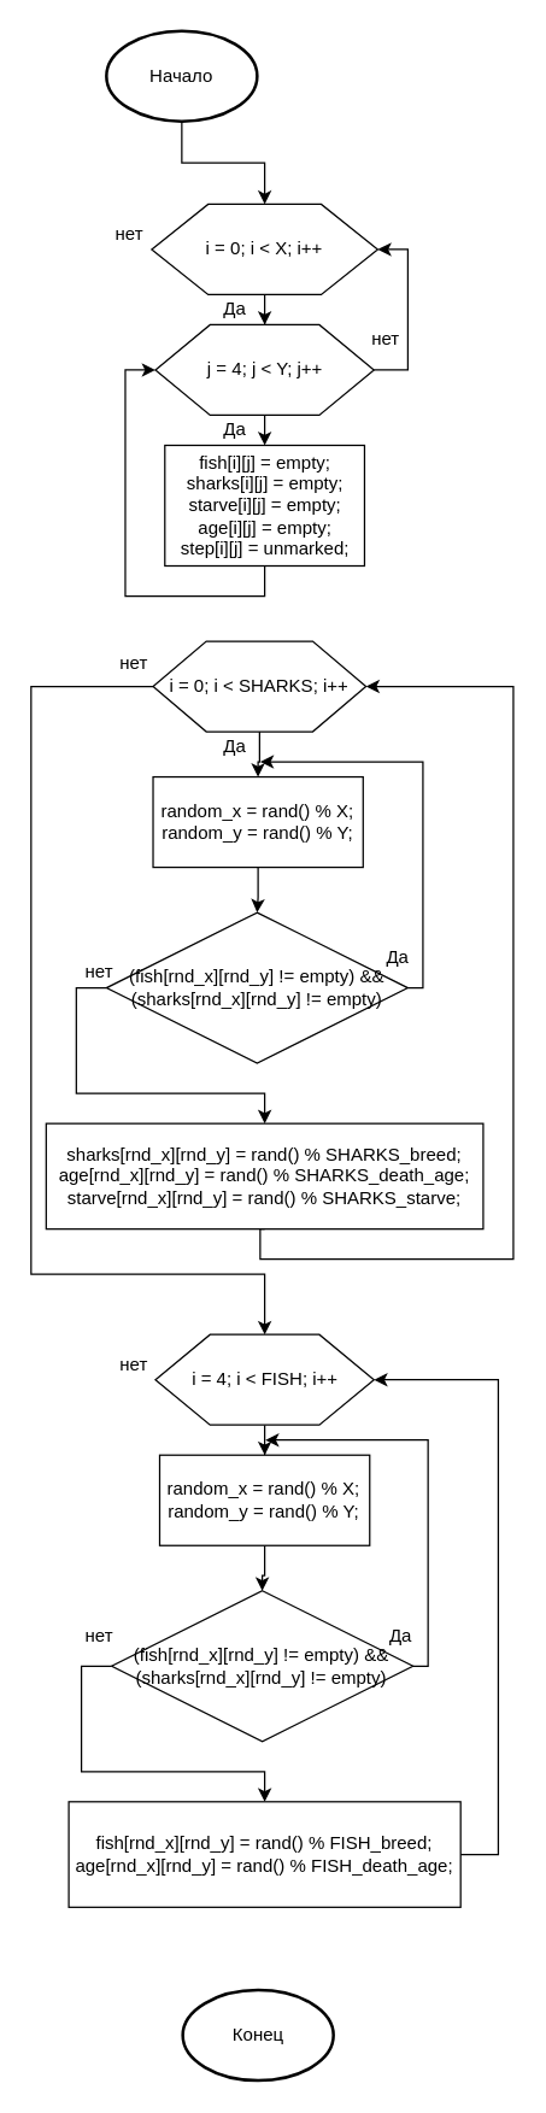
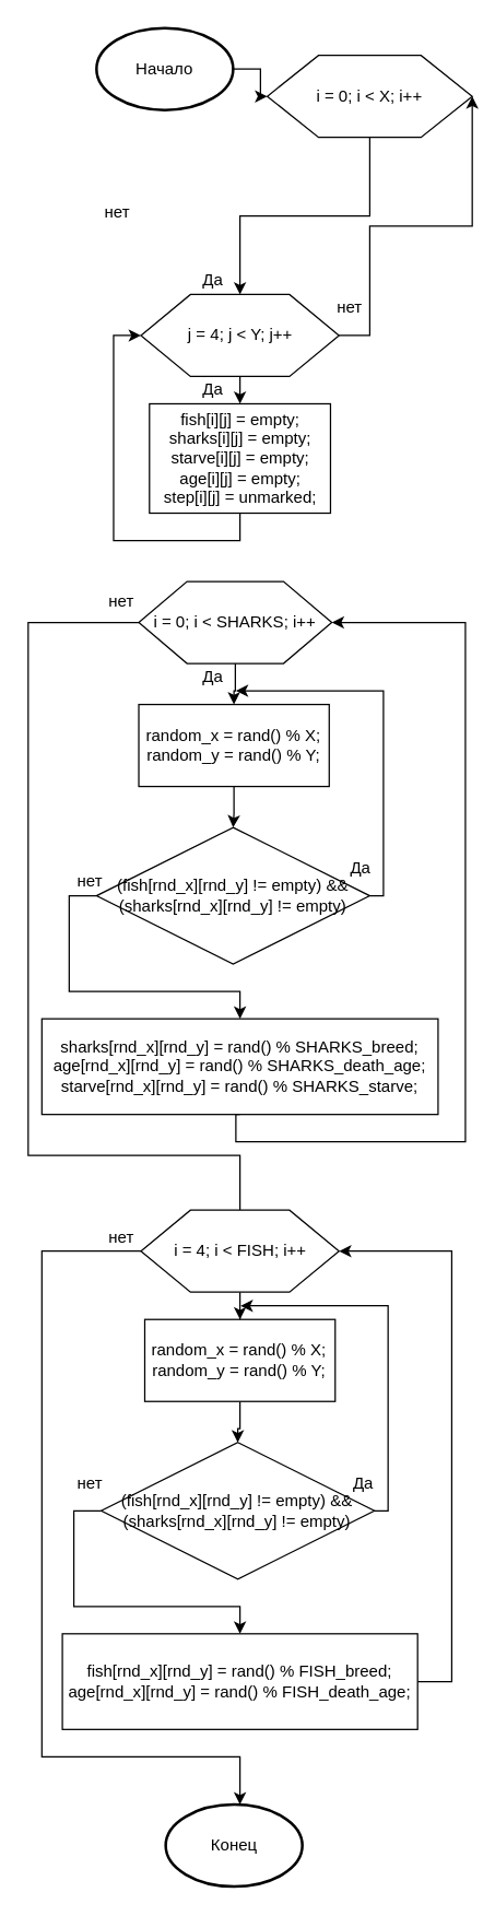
  <mxCell id="0" />
  <mxCell id="1" parent="0" />
  <mxCell id="2" value="" style="edgeStyle=orthogonalEdgeStyle;rounded=0;orthogonalLoop=1;jettySize=auto;html=1;" edge="1" parent="1" source="3" target="5"><mxGeometry relative="1" as="geometry" /></mxCell>
  <mxCell id="3" value="Начало" style="strokeWidth=2;html=1;shape=mxgraph.flowchart.start_1;whiteSpace=wrap;" vertex="1" parent="1"><mxGeometry x="70" y="20" width="100" height="60" as="geometry" /></mxCell>
  <mxCell id="4" value="" style="edgeStyle=orthogonalEdgeStyle;rounded=0;orthogonalLoop=1;jettySize=auto;html=1;" edge="1" parent="1" source="5" target="8"><mxGeometry relative="1" as="geometry" /></mxCell>
- <mxCell id="5" value="i = 0; i &amp;lt; X; i++" style="shape=hexagon;perimeter=hexagonPerimeter2;whiteSpace=wrap;html=1;" vertex="1" parent="1"><mxGeometry x="100" y="135" width="150" height="60" as="geometry" /></mxCell>
+ <mxCell id="5" value="i = 0; i &amp;lt; X; i++" style="shape=hexagon;perimeter=hexagonPerimeter2;whiteSpace=wrap;html=1;" vertex="1" parent="1"><mxGeometry x="195" y="40" width="150" height="60" as="geometry" /></mxCell>
  <mxCell id="6" value="" style="edgeStyle=orthogonalEdgeStyle;rounded=0;orthogonalLoop=1;jettySize=auto;html=1;" edge="1" parent="1" source="8" target="10"><mxGeometry relative="1" as="geometry" /></mxCell>
  <mxCell id="7" style="edgeStyle=orthogonalEdgeStyle;rounded=0;orthogonalLoop=1;jettySize=auto;html=1;exitX=1;exitY=0.5;exitDx=0;exitDy=0;entryX=1;entryY=0.5;entryDx=0;entryDy=0;" edge="1" parent="1" source="8" target="5"><mxGeometry relative="1" as="geometry"><Array as="points"><mxPoint x="270" y="245" /><mxPoint x="270" y="165" /></Array></mxGeometry></mxCell>
  <mxCell id="8" value="j = 4; j &amp;lt; Y; j++" style="shape=hexagon;perimeter=hexagonPerimeter2;whiteSpace=wrap;html=1;" vertex="1" parent="1"><mxGeometry x="102.5" y="215" width="145" height="60" as="geometry" /></mxCell>
  <mxCell id="9" style="edgeStyle=orthogonalEdgeStyle;rounded=0;orthogonalLoop=1;jettySize=auto;html=1;exitX=0.5;exitY=1;exitDx=0;exitDy=0;entryX=0;entryY=0.5;entryDx=0;entryDy=0;" edge="1" parent="1" source="10" target="8"><mxGeometry relative="1" as="geometry" /></mxCell>
  <mxCell id="10" value="&lt;div&gt;fish[i][j] = empty;&lt;/div&gt;&lt;div&gt;sharks[i][j] = empty;&lt;/div&gt;&lt;div&gt;starve[i][j] = empty;&lt;/div&gt;&lt;div&gt;age[i][j] = empty;&lt;/div&gt;&lt;div&gt;step[i][j] = unmarked;&lt;/div&gt;" style="rounded=0;whiteSpace=wrap;html=1;" vertex="1" parent="1"><mxGeometry x="108.75" y="295" width="132.5" height="80" as="geometry" /></mxCell>
  <mxCell id="11" value="" style="edgeStyle=orthogonalEdgeStyle;rounded=0;orthogonalLoop=1;jettySize=auto;html=1;" edge="1" parent="1" source="13" target="15"><mxGeometry relative="1" as="geometry" /></mxCell>
- <mxCell id="12" style="edgeStyle=orthogonalEdgeStyle;rounded=0;orthogonalLoop=1;jettySize=auto;html=1;exitX=0;exitY=0.5;exitDx=0;exitDy=0;entryX=0.5;entryY=0;entryDx=0;entryDy=0;" edge="1" parent="1" source="13" target="18"><mxGeometry relative="1" as="geometry"><mxPoint x="0" y="885" as="targetPoint" /><Array as="points"><mxPoint x="20" y="455" /><mxPoint x="20" y="845" /><mxPoint x="175" y="845" /></Array></mxGeometry></mxCell>
+ <mxCell id="12" style="edgeStyle=orthogonalEdgeStyle;rounded=0;orthogonalLoop=1;jettySize=auto;html=1;exitX=0;exitY=0.5;exitDx=0;exitDy=0;entryX=0.5;entryY=0;entryDx=0;entryDy=0;endArrow=none;" edge="1" parent="1" source="13" target="18"><mxGeometry relative="1" as="geometry"><mxPoint x="0" y="885" as="targetPoint" /><Array as="points"><mxPoint x="20" y="455" /><mxPoint x="20" y="845" /><mxPoint x="175" y="845" /></Array></mxGeometry></mxCell>
  <mxCell id="13" value="i = 0; i &amp;lt; SHARKS; i++" style="shape=hexagon;perimeter=hexagonPerimeter2;whiteSpace=wrap;html=1;" vertex="1" parent="1"><mxGeometry x="100.94" y="425" width="141.25" height="60" as="geometry" /></mxCell>
  <mxCell id="14" value="" style="edgeStyle=orthogonalEdgeStyle;rounded=0;orthogonalLoop=1;jettySize=auto;html=1;" edge="1" parent="1" source="15" target="21"><mxGeometry relative="1" as="geometry" /></mxCell>
  <mxCell id="15" value="&lt;div&gt;random_x = rand() % X;&lt;/div&gt;&lt;div&gt;random_y = rand() % Y;&lt;/div&gt;" style="rounded=0;whiteSpace=wrap;html=1;" vertex="1" parent="1"><mxGeometry x="100.94" y="515" width="139.37" height="60" as="geometry" /></mxCell>
  <mxCell id="16" value="" style="edgeStyle=orthogonalEdgeStyle;rounded=0;orthogonalLoop=1;jettySize=auto;html=1;" edge="1" parent="1" source="18" target="25"><mxGeometry relative="1" as="geometry" /></mxCell>
+ <mxCell id="17" style="edgeStyle=orthogonalEdgeStyle;rounded=0;orthogonalLoop=1;jettySize=auto;html=1;exitX=0;exitY=0.5;exitDx=0;exitDy=0;" edge="1" parent="1" source="18" target="41"><mxGeometry relative="1" as="geometry"><Array as="points"><mxPoint x="30" y="915" /><mxPoint x="30" y="1285" /><mxPoint x="175" y="1285" /></Array></mxGeometry></mxCell>
  <mxCell id="18" value="i = 4; i &amp;lt; FISH; i++" style="shape=hexagon;perimeter=hexagonPerimeter2;whiteSpace=wrap;html=1;" vertex="1" parent="1"><mxGeometry x="102.5" y="885" width="145" height="60" as="geometry" /></mxCell>
  <mxCell id="19" style="edgeStyle=orthogonalEdgeStyle;rounded=0;orthogonalLoop=1;jettySize=auto;html=1;exitX=1;exitY=0.5;exitDx=0;exitDy=0;" edge="1" parent="1"><mxGeometry relative="1" as="geometry"><mxPoint x="172" y="505" as="targetPoint" /><mxPoint x="270" y="655" as="sourcePoint" /><Array as="points"><mxPoint x="280" y="655" /><mxPoint x="280" y="505" /></Array></mxGeometry></mxCell>
  <mxCell id="20" style="edgeStyle=orthogonalEdgeStyle;rounded=0;orthogonalLoop=1;jettySize=auto;html=1;exitX=0;exitY=0.5;exitDx=0;exitDy=0;entryX=0.5;entryY=0;entryDx=0;entryDy=0;" edge="1" parent="1" source="21" target="23"><mxGeometry relative="1" as="geometry" /></mxCell>
  <mxCell id="21" value="(fish[rnd_x][rnd_y] != empty) &amp;amp;&amp;amp; (sharks[rnd_x][rnd_y] != empty)" style="rhombus;whiteSpace=wrap;html=1;" vertex="1" parent="1"><mxGeometry x="70" y="605" width="200" height="100" as="geometry" /></mxCell>
  <mxCell id="22" style="edgeStyle=orthogonalEdgeStyle;rounded=0;orthogonalLoop=1;jettySize=auto;html=1;exitX=0.5;exitY=1;exitDx=0;exitDy=0;entryX=1;entryY=0.5;entryDx=0;entryDy=0;" edge="1" parent="1" source="23" target="13"><mxGeometry relative="1" as="geometry"><Array as="points"><mxPoint x="172" y="815" /><mxPoint x="172" y="835" /><mxPoint x="340" y="835" /><mxPoint x="340" y="455" /></Array></mxGeometry></mxCell>
  <mxCell id="23" value="&lt;div&gt;sharks[rnd_x][rnd_y] = rand() % SHARKS_breed;&lt;/div&gt;&lt;div&gt;age[rnd_x][rnd_y] = rand() % SHARKS_death_age;&lt;/div&gt;&lt;div&gt;starve[rnd_x][rnd_y] = rand() % SHARKS_starve;&lt;/div&gt;" style="rounded=0;whiteSpace=wrap;html=1;" vertex="1" parent="1"><mxGeometry x="30" y="745" width="290" height="70" as="geometry" /></mxCell>
  <mxCell id="24" value="" style="edgeStyle=orthogonalEdgeStyle;rounded=0;orthogonalLoop=1;jettySize=auto;html=1;" edge="1" parent="1" source="25" target="28"><mxGeometry relative="1" as="geometry" /></mxCell>
  <mxCell id="25" value="&lt;div&gt;random_x = rand() % X;&lt;/div&gt;&lt;div&gt;random_y = rand() % Y;&lt;/div&gt;" style="rounded=0;whiteSpace=wrap;html=1;" vertex="1" parent="1"><mxGeometry x="105.32" y="965" width="139.37" height="60" as="geometry" /></mxCell>
  <mxCell id="26" style="edgeStyle=orthogonalEdgeStyle;rounded=0;orthogonalLoop=1;jettySize=auto;html=1;exitX=1;exitY=0.5;exitDx=0;exitDy=0;" edge="1" parent="1"><mxGeometry relative="1" as="geometry"><mxPoint x="175.44" y="955" as="targetPoint" /><mxPoint x="273.44" y="1105" as="sourcePoint" /><Array as="points"><mxPoint x="283.44" y="1105" /><mxPoint x="283.44" y="955" /></Array></mxGeometry></mxCell>
  <mxCell id="27" style="edgeStyle=orthogonalEdgeStyle;rounded=0;orthogonalLoop=1;jettySize=auto;html=1;exitX=0;exitY=0.5;exitDx=0;exitDy=0;entryX=0.5;entryY=0;entryDx=0;entryDy=0;" edge="1" parent="1" source="28" target="30"><mxGeometry relative="1" as="geometry" /></mxCell>
  <mxCell id="28" value="(fish[rnd_x][rnd_y] != empty) &amp;amp;&amp;amp; (sharks[rnd_x][rnd_y] != empty)" style="rhombus;whiteSpace=wrap;html=1;" vertex="1" parent="1"><mxGeometry x="73.44" y="1055" width="200" height="100" as="geometry" /></mxCell>
  <mxCell id="29" style="edgeStyle=orthogonalEdgeStyle;rounded=0;orthogonalLoop=1;jettySize=auto;html=1;entryX=1;entryY=0.5;entryDx=0;entryDy=0;" edge="1" parent="1" source="30" target="18"><mxGeometry relative="1" as="geometry"><Array as="points"><mxPoint x="330" y="1230" /><mxPoint x="330" y="915" /></Array></mxGeometry></mxCell>
  <mxCell id="30" value="&lt;div&gt;fish[rnd_x][rnd_y] = rand() % FISH_breed;&lt;/div&gt;&lt;div&gt;age[rnd_x][rnd_y] = rand() % FISH_death_age;&lt;/div&gt;" style="rounded=0;whiteSpace=wrap;html=1;" vertex="1" parent="1"><mxGeometry x="45.01" y="1195" width="260" height="70" as="geometry" /></mxCell>
  <mxCell id="31" value="нет" style="text;html=1;align=center;verticalAlign=middle;resizable=0;points=[];autosize=1;" vertex="1" parent="1"><mxGeometry x="50" y="1075" width="30" height="20" as="geometry" /></mxCell>
  <mxCell id="32" value="Да" style="text;html=1;align=center;verticalAlign=middle;resizable=0;points=[];autosize=1;" vertex="1" parent="1"><mxGeometry x="250" y="1075" width="30" height="20" as="geometry" /></mxCell>
  <mxCell id="33" value="Да" style="text;html=1;align=center;verticalAlign=middle;resizable=0;points=[];autosize=1;" vertex="1" parent="1"><mxGeometry x="247.5" y="625" width="30" height="20" as="geometry" /></mxCell>
  <mxCell id="34" value="Да" style="text;html=1;align=center;verticalAlign=middle;resizable=0;points=[];autosize=1;" vertex="1" parent="1"><mxGeometry x="140" y="195" width="30" height="20" as="geometry" /></mxCell>
  <mxCell id="35" value="Да" style="text;html=1;align=center;verticalAlign=middle;resizable=0;points=[];autosize=1;" vertex="1" parent="1"><mxGeometry x="140" y="275" width="30" height="20" as="geometry" /></mxCell>
  <mxCell id="36" value="нет" style="text;html=1;align=center;verticalAlign=middle;resizable=0;points=[];autosize=1;" vertex="1" parent="1"><mxGeometry x="240" y="215" width="30" height="20" as="geometry" /></mxCell>
  <mxCell id="37" value="нет" style="text;html=1;align=center;verticalAlign=middle;resizable=0;points=[];autosize=1;" vertex="1" parent="1"><mxGeometry x="70" y="145" width="30" height="20" as="geometry" /></mxCell>
  <mxCell id="38" value="Да" style="text;html=1;align=center;verticalAlign=middle;resizable=0;points=[];autosize=1;" vertex="1" parent="1"><mxGeometry x="140" y="485" width="30" height="20" as="geometry" /></mxCell>
  <mxCell id="39" value="нет" style="text;html=1;align=center;verticalAlign=middle;resizable=0;points=[];autosize=1;" vertex="1" parent="1"><mxGeometry x="72.5" y="430" width="30" height="20" as="geometry" /></mxCell>
  <mxCell id="40" value="нет" style="text;html=1;align=center;verticalAlign=middle;resizable=0;points=[];autosize=1;" vertex="1" parent="1"><mxGeometry x="50" y="635" width="30" height="20" as="geometry" /></mxCell>
  <mxCell id="41" value="Конец" style="strokeWidth=2;html=1;shape=mxgraph.flowchart.start_1;whiteSpace=wrap;" vertex="1" parent="1"><mxGeometry x="120.63" y="1320" width="100" height="60" as="geometry" /></mxCell>
  <mxCell id="42" value="нет" style="text;html=1;align=center;verticalAlign=middle;resizable=0;points=[];autosize=1;" vertex="1" parent="1"><mxGeometry x="73.44" y="895" width="30" height="20" as="geometry" /></mxCell>
